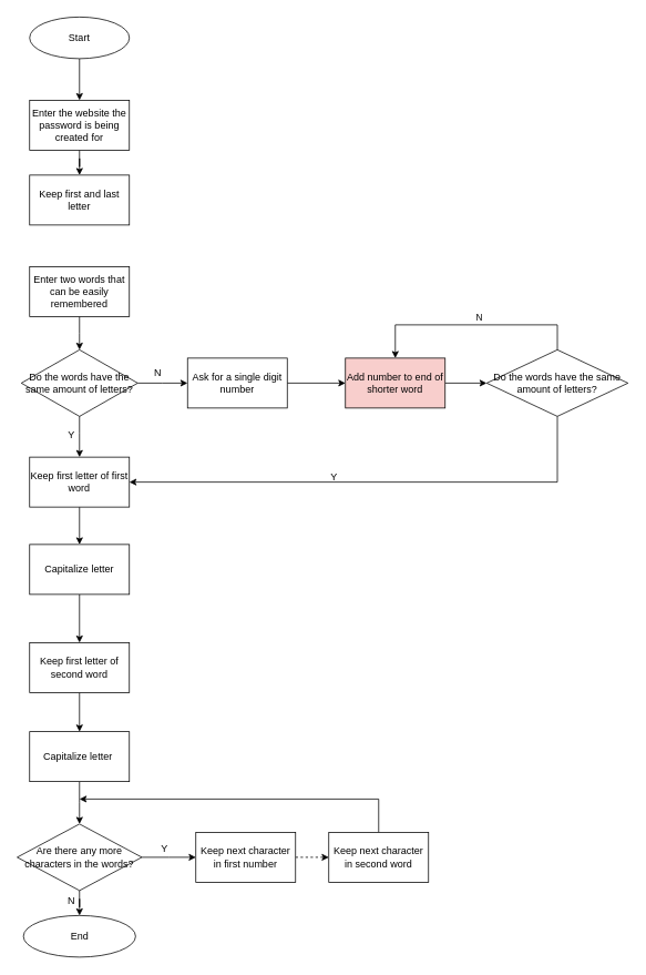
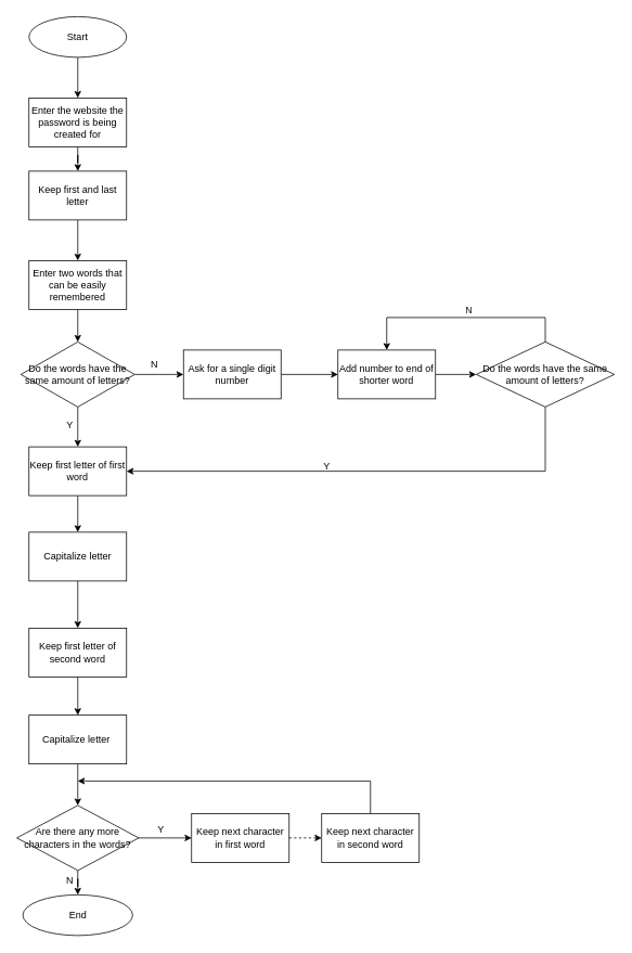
  <mxCell id="0" />
  <mxCell id="1" parent="0" />
  <mxCell id="2" style="edgeStyle=orthogonalEdgeStyle;rounded=0;orthogonalLoop=1;jettySize=auto;html=1;" parent="1" source="3" target="5" edge="1"><mxGeometry relative="1" as="geometry" /></mxCell>
  <mxCell id="3" value="Start" style="ellipse;whiteSpace=wrap;html=1;" parent="1" vertex="1"><mxGeometry x="35" y="20" width="120" height="50" as="geometry" /></mxCell>
  <mxCell id="4" style="edgeStyle=orthogonalEdgeStyle;rounded=0;orthogonalLoop=1;jettySize=auto;html=1;entryX=0.5;entryY=0;entryDx=0;entryDy=0;" parent="1" source="5" target="7" edge="1"><mxGeometry relative="1" as="geometry" /></mxCell>
  <mxCell id="5" value="Enter the website the password is being created for" style="rounded=0;whiteSpace=wrap;html=1;" parent="1" vertex="1"><mxGeometry x="35" y="120" width="120" height="60" as="geometry" /></mxCell>
+ <mxCell id="6" value="" style="edgeStyle=orthogonalEdgeStyle;rounded=0;orthogonalLoop=1;jettySize=auto;html=1;" parent="1" source="7" target="10" edge="1"><mxGeometry relative="1" as="geometry" /></mxCell>
  <mxCell id="7" value="Keep first and last letter" style="rounded=0;whiteSpace=wrap;html=1;" parent="1" vertex="1"><mxGeometry x="35" y="210" width="120" height="60" as="geometry" /></mxCell>
  <mxCell id="8" style="edgeStyle=orthogonalEdgeStyle;rounded=0;orthogonalLoop=1;jettySize=auto;html=1;entryX=0.5;entryY=0;entryDx=0;entryDy=0;" parent="1" target="12" edge="1"><mxGeometry relative="1" as="geometry"><mxPoint x="95" y="499" as="sourcePoint" /><Array as="points"><mxPoint x="95" y="520" /><mxPoint x="95" y="520" /></Array></mxGeometry></mxCell>
  <mxCell id="9" style="edgeStyle=orthogonalEdgeStyle;rounded=0;orthogonalLoop=1;jettySize=auto;html=1;" edge="1" parent="1" source="10"><mxGeometry relative="1" as="geometry"><mxPoint x="95" y="420" as="targetPoint" /></mxGeometry></mxCell>
  <mxCell id="10" value="Enter two words that can be easily remembered" style="rounded=0;whiteSpace=wrap;html=1;" parent="1" vertex="1"><mxGeometry x="35" y="320" width="120" height="60" as="geometry" /></mxCell>
  <mxCell id="11" style="edgeStyle=orthogonalEdgeStyle;rounded=0;orthogonalLoop=1;jettySize=auto;html=1;entryX=0.5;entryY=0;entryDx=0;entryDy=0;" parent="1" source="12" target="14" edge="1"><mxGeometry relative="1" as="geometry" /></mxCell>
  <mxCell id="12" value="Keep first letter of first word" style="rounded=0;whiteSpace=wrap;html=1;" parent="1" vertex="1"><mxGeometry x="35" y="549" width="120" height="60" as="geometry" /></mxCell>
  <mxCell id="13" style="edgeStyle=orthogonalEdgeStyle;rounded=0;orthogonalLoop=1;jettySize=auto;html=1;entryX=0.5;entryY=0;entryDx=0;entryDy=0;" parent="1" source="14" target="16" edge="1"><mxGeometry relative="1" as="geometry" /></mxCell>
  <mxCell id="14" value="Capitalize letter" style="rounded=0;whiteSpace=wrap;html=1;" parent="1" vertex="1"><mxGeometry x="35" y="654" width="120" height="60" as="geometry" /></mxCell>
  <mxCell id="15" style="edgeStyle=orthogonalEdgeStyle;rounded=0;orthogonalLoop=1;jettySize=auto;html=1;" parent="1" source="16" edge="1"><mxGeometry relative="1" as="geometry"><mxPoint x="95" y="879" as="targetPoint" /></mxGeometry></mxCell>
  <mxCell id="16" value="Keep first letter of second word" style="rounded=0;whiteSpace=wrap;html=1;" parent="1" vertex="1"><mxGeometry x="35" y="772" width="120" height="60" as="geometry" /></mxCell>
  <mxCell id="17" style="edgeStyle=orthogonalEdgeStyle;rounded=0;orthogonalLoop=1;jettySize=auto;html=1;" edge="1" parent="1" source="18"><mxGeometry relative="1" as="geometry"><mxPoint x="95" y="990" as="targetPoint" /></mxGeometry></mxCell>
  <mxCell id="18" value="Capitalize letter&amp;nbsp;" style="rounded=0;whiteSpace=wrap;html=1;" parent="1" vertex="1"><mxGeometry x="35" y="879" width="120" height="60" as="geometry" /></mxCell>
  <mxCell id="19" value="" style="edgeStyle=orthogonalEdgeStyle;rounded=0;orthogonalLoop=1;jettySize=auto;html=1;" edge="1" parent="1" source="20"><mxGeometry relative="1" as="geometry"><mxPoint x="225" y="460" as="targetPoint" /></mxGeometry></mxCell>
  <mxCell id="20" value="Do the words have the same amount of letters?" style="rhombus;whiteSpace=wrap;html=1;" vertex="1" parent="1"><mxGeometry x="25" y="420" width="140" height="80" as="geometry" /></mxCell>
  <mxCell id="21" value="" style="edgeStyle=orthogonalEdgeStyle;rounded=0;orthogonalLoop=1;jettySize=auto;html=1;" edge="1" parent="1" source="22" target="24"><mxGeometry relative="1" as="geometry" /></mxCell>
  <mxCell id="22" value="Ask for a single digit number" style="whiteSpace=wrap;html=1;" vertex="1" parent="1"><mxGeometry x="225" y="430" width="120" height="60" as="geometry" /></mxCell>
  <mxCell id="23" value="" style="edgeStyle=orthogonalEdgeStyle;rounded=0;orthogonalLoop=1;jettySize=auto;html=1;" edge="1" parent="1" source="24" target="28"><mxGeometry relative="1" as="geometry" /></mxCell>
- <mxCell id="24" value="Add number to end of shorter word" style="whiteSpace=wrap;html=1;fillColor=#f8cecc;" vertex="1" parent="1"><mxGeometry x="415" y="430" width="120" height="60" as="geometry" /></mxCell>
+ <mxCell id="24" value="Add number to end of shorter word" style="whiteSpace=wrap;html=1;" vertex="1" parent="1"><mxGeometry x="415" y="430" width="120" height="60" as="geometry" /></mxCell>
  <mxCell id="25" style="edgeStyle=orthogonalEdgeStyle;rounded=0;orthogonalLoop=1;jettySize=auto;html=1;entryX=0.5;entryY=0;entryDx=0;entryDy=0;" edge="1" parent="1" source="28" target="24"><mxGeometry relative="1" as="geometry"><Array as="points"><mxPoint x="670" y="390" /><mxPoint x="475" y="390" /></Array></mxGeometry></mxCell>
  <mxCell id="26" value="N" style="edgeLabel;html=1;align=center;verticalAlign=middle;resizable=0;points=[];" vertex="1" connectable="0" parent="25"><mxGeometry x="0.032" y="2" relative="1" as="geometry"><mxPoint x="12" y="-12" as="offset" /></mxGeometry></mxCell>
  <mxCell id="27" style="edgeStyle=orthogonalEdgeStyle;rounded=0;orthogonalLoop=1;jettySize=auto;html=1;entryX=1;entryY=0.5;entryDx=0;entryDy=0;" edge="1" parent="1" source="28" target="12"><mxGeometry relative="1" as="geometry"><Array as="points"><mxPoint x="670" y="579" /></Array></mxGeometry></mxCell>
  <mxCell id="28" value="Do the words have the same amount of letters?" style="rhombus;whiteSpace=wrap;html=1;" vertex="1" parent="1"><mxGeometry x="585" y="420" width="170" height="80" as="geometry" /></mxCell>
  <mxCell id="29" value="Y" style="text;html=1;align=center;verticalAlign=middle;resizable=0;points=[];autosize=1;strokeColor=none;fillColor=none;" vertex="1" parent="1"><mxGeometry x="386" y="558" width="30" height="30" as="geometry" /></mxCell>
  <mxCell id="30" style="edgeStyle=orthogonalEdgeStyle;rounded=0;orthogonalLoop=1;jettySize=auto;html=1;" edge="1" parent="1" source="32"><mxGeometry relative="1" as="geometry"><mxPoint x="235" y="1030" as="targetPoint" /></mxGeometry></mxCell>
  <mxCell id="31" value="" style="edgeStyle=orthogonalEdgeStyle;rounded=0;orthogonalLoop=1;jettySize=auto;html=1;" edge="1" parent="1" source="32" target="38"><mxGeometry relative="1" as="geometry" /></mxCell>
  <mxCell id="32" value="Are there any more characters in the words?" style="rhombus;whiteSpace=wrap;html=1;rounded=0;" vertex="1" parent="1"><mxGeometry x="20" y="990" width="150" height="80" as="geometry" /></mxCell>
  <mxCell id="33" value="" style="edgeStyle=orthogonalEdgeStyle;rounded=0;orthogonalLoop=1;jettySize=auto;html=1;dashed=1;" edge="1" parent="1" source="34" target="36"><mxGeometry relative="1" as="geometry" /></mxCell>
- <mxCell id="34" value="Keep next character in first number" style="rounded=0;whiteSpace=wrap;html=1;" vertex="1" parent="1"><mxGeometry x="235" y="1000" width="120" height="60" as="geometry" /></mxCell>
+ <mxCell id="34" value="Keep next character in first word" style="rounded=0;whiteSpace=wrap;html=1;" vertex="1" parent="1"><mxGeometry x="235" y="1000" width="120" height="60" as="geometry" /></mxCell>
  <mxCell id="35" style="edgeStyle=orthogonalEdgeStyle;rounded=0;orthogonalLoop=1;jettySize=auto;html=1;" edge="1" parent="1" source="36"><mxGeometry relative="1" as="geometry"><mxPoint x="95" y="960" as="targetPoint" /><Array as="points"><mxPoint x="455" y="960" /></Array></mxGeometry></mxCell>
  <mxCell id="36" value="Keep next character in second word" style="rounded=0;whiteSpace=wrap;html=1;" vertex="1" parent="1"><mxGeometry x="395" y="1000" width="120" height="60" as="geometry" /></mxCell>
  <mxCell id="37" value="Y" style="text;html=1;align=center;verticalAlign=middle;resizable=0;points=[];autosize=1;strokeColor=none;fillColor=none;" vertex="1" parent="1"><mxGeometry x="182" y="1005" width="30" height="30" as="geometry" /></mxCell>
  <mxCell id="38" value="End" style="ellipse;whiteSpace=wrap;html=1;rounded=0;" vertex="1" parent="1"><mxGeometry x="27.5" y="1100" width="135" height="50" as="geometry" /></mxCell>
  <mxCell id="39" value="N" style="text;html=1;align=center;verticalAlign=middle;resizable=0;points=[];autosize=1;strokeColor=none;fillColor=none;" vertex="1" parent="1"><mxGeometry x="70" y="1068" width="30" height="30" as="geometry" /></mxCell>
  <mxCell id="40" value="N" style="text;html=1;align=center;verticalAlign=middle;resizable=0;points=[];autosize=1;strokeColor=none;fillColor=none;" vertex="1" parent="1"><mxGeometry x="174" y="433" width="30" height="30" as="geometry" /></mxCell>
  <mxCell id="41" value="Y" style="text;html=1;align=center;verticalAlign=middle;resizable=0;points=[];autosize=1;strokeColor=none;fillColor=none;" vertex="1" parent="1"><mxGeometry x="70" y="508" width="30" height="30" as="geometry" /></mxCell>
